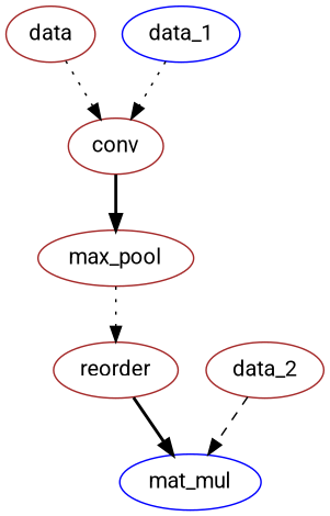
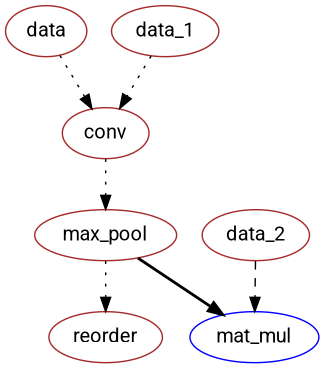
  digraph {
    fontname=Roboto
    node [color=brown fontname=Roboto]
    edge [fontname=Roboto style=dotted]
    n1 [label=data]
    n2 [label=conv]
    n3 [label=max_pool]
-   n4 [color=blue label=data_1]
+   n4 [label=data_1]
    n5 [label=reorder]
    n6 [color=blue label=mat_mul]
    n7 [label=data_2]
    n1 -> n2
-   n2 -> n3 [style=bold]
+   n2 -> n3
    n3 -> n5
    n4 -> n2
-   n5 -> n6 [style=bold]
+   n3 -> n6 [style=bold]
    n7 -> n6 [style=dashed]
  }
